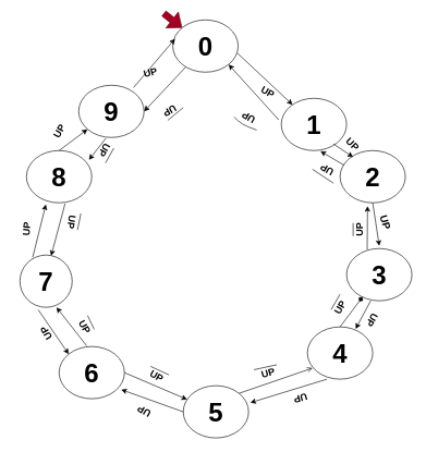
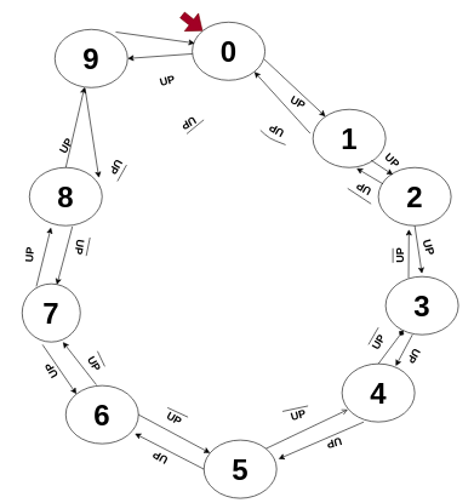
  <mxCell id="0" />
  <mxCell id="1" parent="0" />
  <mxCell id="2" value="0" style="ellipse;whiteSpace=wrap;html=1;fontSize=40;fontStyle=1" vertex="1" parent="1"><mxGeometry x="264" y="30" width="100" height="80" as="geometry" /></mxCell>
  <mxCell id="3" value="" style="endArrow=classic;html=1;exitX=0.99;exitY=0.638;exitDx=0;exitDy=0;exitPerimeter=0;" edge="1" parent="1" source="2" target="10"><mxGeometry width="50" height="50" relative="1" as="geometry"><mxPoint x="330" y="340" as="sourcePoint" /><mxPoint x="314.516" y="267.379" as="targetPoint" /></mxGeometry></mxCell>
  <mxCell id="4" value="&lt;b&gt;&lt;font style=&quot;font-size: 40px&quot;&gt;2&lt;/font&gt;&lt;/b&gt;" style="ellipse;whiteSpace=wrap;html=1;" vertex="1" parent="1"><mxGeometry x="520" y="230" width="100" height="80" as="geometry" /></mxCell>
  <mxCell id="5" value="3" style="ellipse;whiteSpace=wrap;html=1;fontSize=40;fontStyle=1" vertex="1" parent="1"><mxGeometry x="530" y="380" width="100" height="80" as="geometry" /></mxCell>
  <mxCell id="6" value="6" style="ellipse;whiteSpace=wrap;html=1;fontSize=40;fontStyle=1" vertex="1" parent="1"><mxGeometry x="90" y="530" width="100" height="80" as="geometry" /></mxCell>
  <mxCell id="7" value="7" style="ellipse;whiteSpace=wrap;html=1;fontSize=40;fontStyle=1" vertex="1" parent="1"><mxGeometry x="30" y="390" width="80" height="80" as="geometry" /></mxCell>
  <mxCell id="8" value="8" style="ellipse;whiteSpace=wrap;html=1;fontSize=40;fontStyle=1" vertex="1" parent="1"><mxGeometry x="40" y="230" width="100" height="80" as="geometry" /></mxCell>
- <mxCell id="9" value="9" style="ellipse;whiteSpace=wrap;html=1;fontSize=40;fontStyle=1" vertex="1" parent="1"><mxGeometry x="120" y="130" width="100" height="80" as="geometry" /></mxCell>
+ <mxCell id="9" value="9" style="ellipse;whiteSpace=wrap;html=1;fontSize=40;fontStyle=1" vertex="1" parent="1"><mxGeometry x="75" y="40" width="100" height="80" as="geometry" /></mxCell>
  <mxCell id="10" value="&lt;b&gt;&lt;font style=&quot;font-size: 40px&quot;&gt;1&lt;/font&gt;&lt;/b&gt;" style="ellipse;whiteSpace=wrap;html=1;" vertex="1" parent="1"><mxGeometry x="430" y="150" width="100" height="80" as="geometry" /></mxCell>
  <mxCell id="11" value="4" style="ellipse;whiteSpace=wrap;html=1;fontSize=40;fontStyle=1" vertex="1" parent="1"><mxGeometry x="470" y="500" width="100" height="80" as="geometry" /></mxCell>
- <mxCell id="12" value="5" style="ellipse;whiteSpace=wrap;html=1;fontSize=40;fontStyle=1" vertex="1" parent="1"><mxGeometry x="280" y="590" width="100" height="80" as="geometry" /></mxCell>
+ <mxCell id="12" value="5" style="ellipse;whiteSpace=wrap;html=1;fontSize=40;fontStyle=1" vertex="1" parent="1"><mxGeometry x="280" y="605" width="100" height="80" as="geometry" /></mxCell>
  <mxCell id="13" value="" style="endArrow=classic;html=1;exitX=0.99;exitY=0.638;exitDx=0;exitDy=0;exitPerimeter=0;" edge="1" parent="1"><mxGeometry width="50" height="50" relative="1" as="geometry"><mxPoint x="510" y="220" as="sourcePoint" /><mxPoint x="540" y="240" as="targetPoint" /></mxGeometry></mxCell>
  <mxCell id="14" value="" style="endArrow=classic;html=1;exitX=0.5;exitY=1;exitDx=0;exitDy=0;" edge="1" parent="1" source="4"><mxGeometry width="50" height="50" relative="1" as="geometry"><mxPoint x="520" y="230" as="sourcePoint" /><mxPoint x="580" y="376" as="targetPoint" /><Array as="points" /></mxGeometry></mxCell>
  <mxCell id="15" value="" style="endArrow=classic;html=1;exitX=0.5;exitY=1;exitDx=0;exitDy=0;entryX=0.738;entryY=0.038;entryDx=0;entryDy=0;entryPerimeter=0;" edge="1" parent="1" target="11"><mxGeometry width="50" height="50" relative="1" as="geometry"><mxPoint x="566.8" y="460" as="sourcePoint" /><mxPoint x="570" y="526" as="targetPoint" /><Array as="points" /></mxGeometry></mxCell>
  <mxCell id="16" value="" style="endArrow=classic;html=1;exitX=0.244;exitY=0.046;exitDx=0;exitDy=0;entryX=0.297;entryY=1.031;entryDx=0;entryDy=0;entryPerimeter=0;exitPerimeter=0;" edge="1" parent="1" source="7" target="8"><mxGeometry width="50" height="50" relative="1" as="geometry"><mxPoint x="160" y="330" as="sourcePoint" /><mxPoint x="163.2" y="396" as="targetPoint" /><Array as="points" /></mxGeometry></mxCell>
  <mxCell id="17" value="" style="endArrow=classic;html=1;exitX=0.5;exitY=1;exitDx=0;exitDy=0;entryX=1.026;entryY=0.325;entryDx=0;entryDy=0;entryPerimeter=0;" edge="1" parent="1" target="12"><mxGeometry width="50" height="50" relative="1" as="geometry"><mxPoint x="500" y="580" as="sourcePoint" /><mxPoint x="503.2" y="646" as="targetPoint" /><Array as="points" /></mxGeometry></mxCell>
  <mxCell id="18" value="" style="endArrow=classic;html=1;exitX=0.838;exitY=0.046;exitDx=0;exitDy=0;entryX=0.034;entryY=0.362;entryDx=0;entryDy=0;entryPerimeter=0;exitPerimeter=0;" edge="1" parent="1" source="9" target="2"><mxGeometry width="50" height="50" relative="1" as="geometry"><mxPoint x="250" y="190" as="sourcePoint" /><mxPoint x="253.2" y="256" as="targetPoint" /><Array as="points" /></mxGeometry></mxCell>
  <mxCell id="19" value="" style="endArrow=classic;html=1;exitX=0;exitY=0.5;exitDx=0;exitDy=0;entryX=0.95;entryY=0.825;entryDx=0;entryDy=0;entryPerimeter=0;" edge="1" parent="1" source="12" target="6"><mxGeometry width="50" height="50" relative="1" as="geometry"><mxPoint x="220" y="470" as="sourcePoint" /><mxPoint x="223.2" y="536" as="targetPoint" /><Array as="points" /></mxGeometry></mxCell>
  <mxCell id="20" value="" style="endArrow=open;html=1;exitX=1;exitY=0;exitDx=0;exitDy=0;entryX=0.079;entryY=0.788;entryDx=0;entryDy=0;entryPerimeter=0;" edge="1" parent="1" source="12" target="11"><mxGeometry width="50" height="50" relative="1" as="geometry"><mxPoint x="380" y="460" as="sourcePoint" /><mxPoint x="383.2" y="526" as="targetPoint" /><Array as="points" /></mxGeometry></mxCell>
  <mxCell id="21" value="" style="endArrow=diamond;html=1;exitX=0.5;exitY=0;exitDx=0;exitDy=0;" edge="1" parent="1" source="11" target="5"><mxGeometry width="50" height="50" relative="1" as="geometry"><mxPoint x="478.4" y="420" as="sourcePoint" /><mxPoint x="481.6" y="486" as="targetPoint" /><Array as="points" /></mxGeometry></mxCell>
  <mxCell id="22" value="" style="endArrow=classic;html=1;exitX=0.315;exitY=0.024;exitDx=0;exitDy=0;exitPerimeter=0;" edge="1" parent="1" source="5"><mxGeometry width="50" height="50" relative="1" as="geometry"><mxPoint x="490" y="354" as="sourcePoint" /><mxPoint x="562" y="315" as="targetPoint" /><Array as="points" /></mxGeometry></mxCell>
  <mxCell id="23" value="" style="endArrow=classic;html=1;exitX=0.062;exitY=0.281;exitDx=0;exitDy=0;exitPerimeter=0;" edge="1" parent="1" source="4"><mxGeometry width="50" height="50" relative="1" as="geometry"><mxPoint x="518.4" y="250" as="sourcePoint" /><mxPoint x="490" y="231" as="targetPoint" /><Array as="points" /></mxGeometry></mxCell>
  <mxCell id="24" value="" style="endArrow=classic;html=1;exitX=-0.038;exitY=0.413;exitDx=0;exitDy=0;entryX=1;entryY=1;entryDx=0;entryDy=0;exitPerimeter=0;" edge="1" parent="1" source="10" target="2"><mxGeometry width="50" height="50" relative="1" as="geometry"><mxPoint x="430" y="200" as="sourcePoint" /><mxPoint x="433.2" y="266" as="targetPoint" /><Array as="points" /></mxGeometry></mxCell>
  <mxCell id="25" value="" style="endArrow=classic;html=1;exitX=0.415;exitY=1.016;exitDx=0;exitDy=0;entryX=0.956;entryY=0.178;entryDx=0;entryDy=0;entryPerimeter=0;exitPerimeter=0;" edge="1" parent="1" source="9" target="8"><mxGeometry width="50" height="50" relative="1" as="geometry"><mxPoint x="180" y="230" as="sourcePoint" /><mxPoint x="183.2" y="296" as="targetPoint" /><Array as="points" /></mxGeometry></mxCell>
  <mxCell id="26" value="" style="endArrow=classic;html=1;entryX=0.597;entryY=0.016;entryDx=0;entryDy=0;entryPerimeter=0;exitX=0.591;exitY=1.016;exitDx=0;exitDy=0;exitPerimeter=0;" edge="1" parent="1" source="8" target="7"><mxGeometry width="50" height="50" relative="1" as="geometry"><mxPoint x="140" y="324" as="sourcePoint" /><mxPoint x="140" y="390" as="targetPoint" /><Array as="points" /></mxGeometry></mxCell>
  <mxCell id="27" value="" style="endArrow=classic;html=1;exitX=0.421;exitY=-0.013;exitDx=0;exitDy=0;entryX=0.7;entryY=1;entryDx=0;entryDy=0;entryPerimeter=0;exitPerimeter=0;" edge="1" parent="1" source="6" target="7"><mxGeometry width="50" height="50" relative="1" as="geometry"><mxPoint x="216.8" y="434" as="sourcePoint" /><mxPoint x="220" y="500" as="targetPoint" /><Array as="points" /></mxGeometry></mxCell>
  <mxCell id="28" value="" style="endArrow=classic;html=1;exitX=0.35;exitY=1.046;exitDx=0;exitDy=0;entryX=0;entryY=0;entryDx=0;entryDy=0;exitPerimeter=0;" edge="1" parent="1" source="7" target="6"><mxGeometry width="50" height="50" relative="1" as="geometry"><mxPoint x="180" y="450" as="sourcePoint" /><mxPoint x="183.2" y="516" as="targetPoint" /><Array as="points" /></mxGeometry></mxCell>
  <mxCell id="29" value="" style="endArrow=classic;html=1;exitX=1;exitY=0.5;exitDx=0;exitDy=0;" edge="1" parent="1" source="6" target="12"><mxGeometry width="50" height="50" relative="1" as="geometry"><mxPoint x="250" y="514" as="sourcePoint" /><mxPoint x="253.2" y="580" as="targetPoint" /><Array as="points" /></mxGeometry></mxCell>
  <mxCell id="30" value="" style="endArrow=classic;html=1;exitX=0.5;exitY=1;exitDx=0;exitDy=0;shape=flexArrow;fillColor=#a20025;strokeColor=#6F0000;" edge="1" parent="1" target="2"><mxGeometry width="50" height="50" relative="1" as="geometry"><mxPoint x="250" y="20" as="sourcePoint" /><mxPoint x="253.2" y="86" as="targetPoint" /><Array as="points" /></mxGeometry></mxCell>
  <mxCell id="31" value="" style="endArrow=classic;html=1;entryX=1;entryY=0.5;entryDx=0;entryDy=0;" edge="1" parent="1" source="2" target="9"><mxGeometry width="50" height="50" relative="1" as="geometry"><mxPoint x="220" y="170" as="sourcePoint" /><mxPoint x="260" y="220" as="targetPoint" /><Array as="points" /></mxGeometry></mxCell>
  <mxCell id="32" value="" style="endArrow=classic;html=1;exitX=0.5;exitY=0;exitDx=0;exitDy=0;" edge="1" parent="1" source="8" target="9"><mxGeometry width="50" height="50" relative="1" as="geometry"><mxPoint x="190" y="220" as="sourcePoint" /><mxPoint x="193.2" y="286" as="targetPoint" /><Array as="points" /></mxGeometry></mxCell>
  <mxCell id="33" value="UP" style="text;html=1;strokeColor=none;fillColor=none;align=center;verticalAlign=middle;whiteSpace=wrap;rounded=0;rotation=-15;fontSize=15;fontStyle=1" vertex="1" parent="1"><mxGeometry x="210" y="100" width="40" height="20" as="geometry" /></mxCell>
  <mxCell id="34" value="UP" style="text;html=1;strokeColor=none;fillColor=none;align=center;verticalAlign=middle;whiteSpace=wrap;rounded=0;rotation=-60;fontSize=15;fontStyle=1" vertex="1" parent="1"><mxGeometry x="70" y="190" width="40" height="20" as="geometry" /></mxCell>
  <mxCell id="35" value="UP" style="text;html=1;strokeColor=none;fillColor=none;align=center;verticalAlign=middle;whiteSpace=wrap;rounded=0;rotation=-85;fontSize=15;fontStyle=1" vertex="1" parent="1"><mxGeometry x="20" y="340" width="40" height="20" as="geometry" /></mxCell>
  <mxCell id="36" value="UP" style="text;html=1;strokeColor=none;fillColor=none;align=center;verticalAlign=middle;whiteSpace=wrap;rounded=0;rotation=-120;fontSize=15;fontStyle=1" vertex="1" parent="1"><mxGeometry x="50" y="500" width="40" height="20" as="geometry" /></mxCell>
  <mxCell id="37" value="UP" style="text;html=1;strokeColor=none;fillColor=none;align=center;verticalAlign=middle;whiteSpace=wrap;rounded=0;rotation=-150;fontSize=15;fontStyle=1" vertex="1" parent="1"><mxGeometry x="200" y="620" width="40" height="20" as="geometry" /></mxCell>
  <mxCell id="38" value="UP" style="text;html=1;strokeColor=none;fillColor=none;align=center;verticalAlign=middle;whiteSpace=wrap;rounded=0;rotation=-195;fontSize=15;fontStyle=1" vertex="1" parent="1"><mxGeometry x="440" y="600" width="40" height="20" as="geometry" /></mxCell>
  <mxCell id="39" value="UP" style="text;html=1;strokeColor=none;fillColor=none;align=center;verticalAlign=middle;whiteSpace=wrap;rounded=0;rotation=120;fontSize=15;fontStyle=1" vertex="1" parent="1"><mxGeometry x="550" y="480" width="40" height="20" as="geometry" /></mxCell>
  <mxCell id="40" value="UP" style="text;html=1;strokeColor=none;fillColor=none;align=center;verticalAlign=middle;whiteSpace=wrap;rounded=0;rotation=75;fontSize=16;fontStyle=1" vertex="1" parent="1"><mxGeometry x="570" y="330" width="40" height="20" as="geometry" /></mxCell>
  <mxCell id="41" value="UP" style="text;html=1;strokeColor=none;fillColor=none;align=center;verticalAlign=middle;whiteSpace=wrap;rounded=0;rotation=45;fontSize=15;fontStyle=1" vertex="1" parent="1"><mxGeometry x="520" y="210" width="40" height="20" as="geometry" /></mxCell>
  <mxCell id="42" value="UP" style="text;html=1;strokeColor=none;fillColor=none;align=center;verticalAlign=middle;whiteSpace=wrap;rounded=0;rotation=30;fontSize=15;fontStyle=1" vertex="1" parent="1"><mxGeometry x="390" y="130" width="40" height="20" as="geometry" /></mxCell>
  <mxCell id="43" value="&lt;font style=&quot;font-size: 15px;&quot;&gt;UP&lt;/font&gt;" style="text;html=1;strokeColor=none;fillColor=none;align=center;verticalAlign=middle;whiteSpace=wrap;rounded=0;fontSize=15;fontStyle=1;rotation=100;" vertex="1" parent="1"><mxGeometry x="90" y="330" width="40" height="20" as="geometry" /></mxCell>
  <mxCell id="44" value="" style="endArrow=none;html=1;strokeColor=#000000;exitX=0.105;exitY=-0.035;exitDx=0;exitDy=0;exitPerimeter=0;entryX=0.75;entryY=0;entryDx=0;entryDy=0;" edge="1" parent="1" source="43" target="43"><mxGeometry width="50" height="50" relative="1" as="geometry"><mxPoint x="130" y="330.41" as="sourcePoint" /><mxPoint x="170" y="330" as="targetPoint" /></mxGeometry></mxCell>
  <mxCell id="45" value="&lt;font style=&quot;font-size: 15px;&quot;&gt;UP&lt;/font&gt;" style="text;html=1;strokeColor=none;fillColor=none;align=center;verticalAlign=middle;whiteSpace=wrap;rounded=0;fontSize=15;fontStyle=1;rotation=-150;" vertex="1" parent="1"><mxGeometry x="360" y="170" width="40" height="20" as="geometry" /></mxCell>
  <mxCell id="46" value="" style="endArrow=none;html=1;strokeColor=#000000;entryX=0;entryY=0;entryDx=0;entryDy=0;exitX=1;exitY=0;exitDx=0;exitDy=0;" edge="1" parent="1" source="45" target="45"><mxGeometry width="50" height="50" relative="1" as="geometry"><mxPoint x="350" y="180" as="sourcePoint" /><mxPoint x="390" y="209.43" as="targetPoint" /><Array as="points"><mxPoint x="370" y="190" /></Array></mxGeometry></mxCell>
  <mxCell id="47" value="&lt;font style=&quot;font-size: 15px;&quot;&gt;UP&lt;/font&gt;" style="text;html=1;strokeColor=none;fillColor=none;align=center;verticalAlign=middle;whiteSpace=wrap;rounded=0;fontSize=15;fontStyle=1;rotation=-150;" vertex="1" parent="1"><mxGeometry x="480" y="250" width="40" height="20" as="geometry" /></mxCell>
  <mxCell id="48" value="" style="endArrow=none;html=1;strokeColor=#000000;exitX=1;exitY=0;exitDx=0;exitDy=0;" edge="1" parent="1" source="47"><mxGeometry width="50" height="50" relative="1" as="geometry"><mxPoint x="470" y="280.41" as="sourcePoint" /><mxPoint x="510" y="280" as="targetPoint" /></mxGeometry></mxCell>
  <mxCell id="49" value="&lt;font style=&quot;font-size: 15px;&quot;&gt;UP&lt;/font&gt;" style="text;html=1;strokeColor=none;fillColor=none;align=center;verticalAlign=middle;whiteSpace=wrap;rounded=0;fontSize=15;fontStyle=1;rotation=-60;" vertex="1" parent="1"><mxGeometry x="500" y="460" width="40" height="20" as="geometry" /></mxCell>
  <mxCell id="50" value="" style="endArrow=none;html=1;strokeColor=#000000;exitX=0.25;exitY=0;exitDx=0;exitDy=0;" edge="1" parent="1" source="49"><mxGeometry width="50" height="50" relative="1" as="geometry"><mxPoint x="480" y="450.41" as="sourcePoint" /><mxPoint x="520" y="450" as="targetPoint" /></mxGeometry></mxCell>
  <mxCell id="51" value="&lt;font style=&quot;font-size: 15px;&quot;&gt;UP&lt;/font&gt;" style="text;html=1;strokeColor=none;fillColor=none;align=center;verticalAlign=middle;whiteSpace=wrap;rounded=0;fontSize=15;fontStyle=1;rotation=-210;" vertex="1" parent="1"><mxGeometry x="240" y="160" width="40" height="20" as="geometry" /></mxCell>
  <mxCell id="52" value="" style="endArrow=none;html=1;strokeColor=#000000;entryX=0;entryY=0.25;entryDx=0;entryDy=0;exitX=0.75;exitY=0;exitDx=0;exitDy=0;" edge="1" parent="1" source="51" target="51"><mxGeometry width="50" height="50" relative="1" as="geometry"><mxPoint x="260" y="200.12" as="sourcePoint" /><mxPoint x="300" y="199.71" as="targetPoint" /></mxGeometry></mxCell>
  <mxCell id="53" value="&lt;font style=&quot;font-size: 15px;&quot;&gt;UP&lt;/font&gt;" style="text;html=1;strokeColor=none;fillColor=none;align=center;verticalAlign=middle;whiteSpace=wrap;rounded=0;fontSize=15;fontStyle=1;rotation=-90;" vertex="1" parent="1"><mxGeometry x="530" y="341" width="40" height="20" as="geometry" /></mxCell>
  <mxCell id="54" value="" style="endArrow=none;html=1;strokeColor=#000000;exitX=0.25;exitY=0;exitDx=0;exitDy=0;" edge="1" parent="1" source="53"><mxGeometry width="50" height="50" relative="1" as="geometry"><mxPoint x="510" y="341" as="sourcePoint" /><mxPoint x="540" y="341" as="targetPoint" /></mxGeometry></mxCell>
  <mxCell id="55" value="&lt;font style=&quot;font-size: 15px;&quot;&gt;UP&lt;/font&gt;" style="text;html=1;strokeColor=none;fillColor=none;align=center;verticalAlign=middle;whiteSpace=wrap;rounded=0;fontSize=15;fontStyle=1;rotation=60;" vertex="1" parent="1"><mxGeometry x="110" y="490" width="40" height="20" as="geometry" /></mxCell>
  <mxCell id="56" value="" style="endArrow=none;html=1;strokeColor=#000000;exitX=0.167;exitY=-0.09;exitDx=0;exitDy=0;exitPerimeter=0;entryX=0.75;entryY=0;entryDx=0;entryDy=0;" edge="1" parent="1" source="55" target="55"><mxGeometry width="50" height="50" relative="1" as="geometry"><mxPoint x="130" y="489.84" as="sourcePoint" /><mxPoint x="170" y="489.43" as="targetPoint" /></mxGeometry></mxCell>
  <mxCell id="57" value="&lt;font style=&quot;font-size: 15px;&quot;&gt;UP&lt;/font&gt;" style="text;html=1;strokeColor=none;fillColor=none;align=center;verticalAlign=middle;whiteSpace=wrap;rounded=0;fontSize=15;fontStyle=1;rotation=30;" vertex="1" parent="1"><mxGeometry x="220" y="565" width="40" height="20" as="geometry" /></mxCell>
  <mxCell id="58" value="" style="endArrow=none;html=1;strokeColor=#000000;entryX=0.873;entryY=-0.022;entryDx=0;entryDy=0;entryPerimeter=0;" edge="1" parent="1" target="57"><mxGeometry width="50" height="50" relative="1" as="geometry"><mxPoint x="230" y="560.41" as="sourcePoint" /><mxPoint x="270" y="560" as="targetPoint" /></mxGeometry></mxCell>
  <mxCell id="59" value="&lt;font style=&quot;font-size: 15px;&quot;&gt;UP&lt;/font&gt;" style="text;html=1;strokeColor=none;fillColor=none;align=center;verticalAlign=middle;whiteSpace=wrap;rounded=0;fontSize=15;fontStyle=1;rotation=-15;" vertex="1" parent="1"><mxGeometry x="390" y="560" width="40" height="20" as="geometry" /></mxCell>
  <mxCell id="60" value="" style="endArrow=none;html=1;strokeColor=#000000;exitX=0;exitY=0;exitDx=0;exitDy=0;entryX=0.898;entryY=0.092;entryDx=0;entryDy=0;entryPerimeter=0;" edge="1" parent="1" source="59" target="59"><mxGeometry width="50" height="50" relative="1" as="geometry"><mxPoint x="390" y="559.41" as="sourcePoint" /><mxPoint x="420" y="550" as="targetPoint" /></mxGeometry></mxCell>
  <mxCell id="61" value="&lt;font style=&quot;font-size: 15px;&quot;&gt;UP&lt;/font&gt;" style="text;html=1;strokeColor=none;fillColor=none;align=center;verticalAlign=middle;whiteSpace=wrap;rounded=0;fontSize=15;fontStyle=1;rotation=120;" vertex="1" parent="1"><mxGeometry x="140" y="220" width="40" height="20" as="geometry" /></mxCell>
  <mxCell id="62" value="" style="endArrow=none;html=1;strokeColor=#000000;exitX=0.25;exitY=0;exitDx=0;exitDy=0;entryX=0.896;entryY=-0.015;entryDx=0;entryDy=0;entryPerimeter=0;" edge="1" parent="1" source="61" target="61"><mxGeometry width="50" height="50" relative="1" as="geometry"><mxPoint x="180" y="230.41" as="sourcePoint" /><mxPoint x="220" y="230" as="targetPoint" /></mxGeometry></mxCell>
